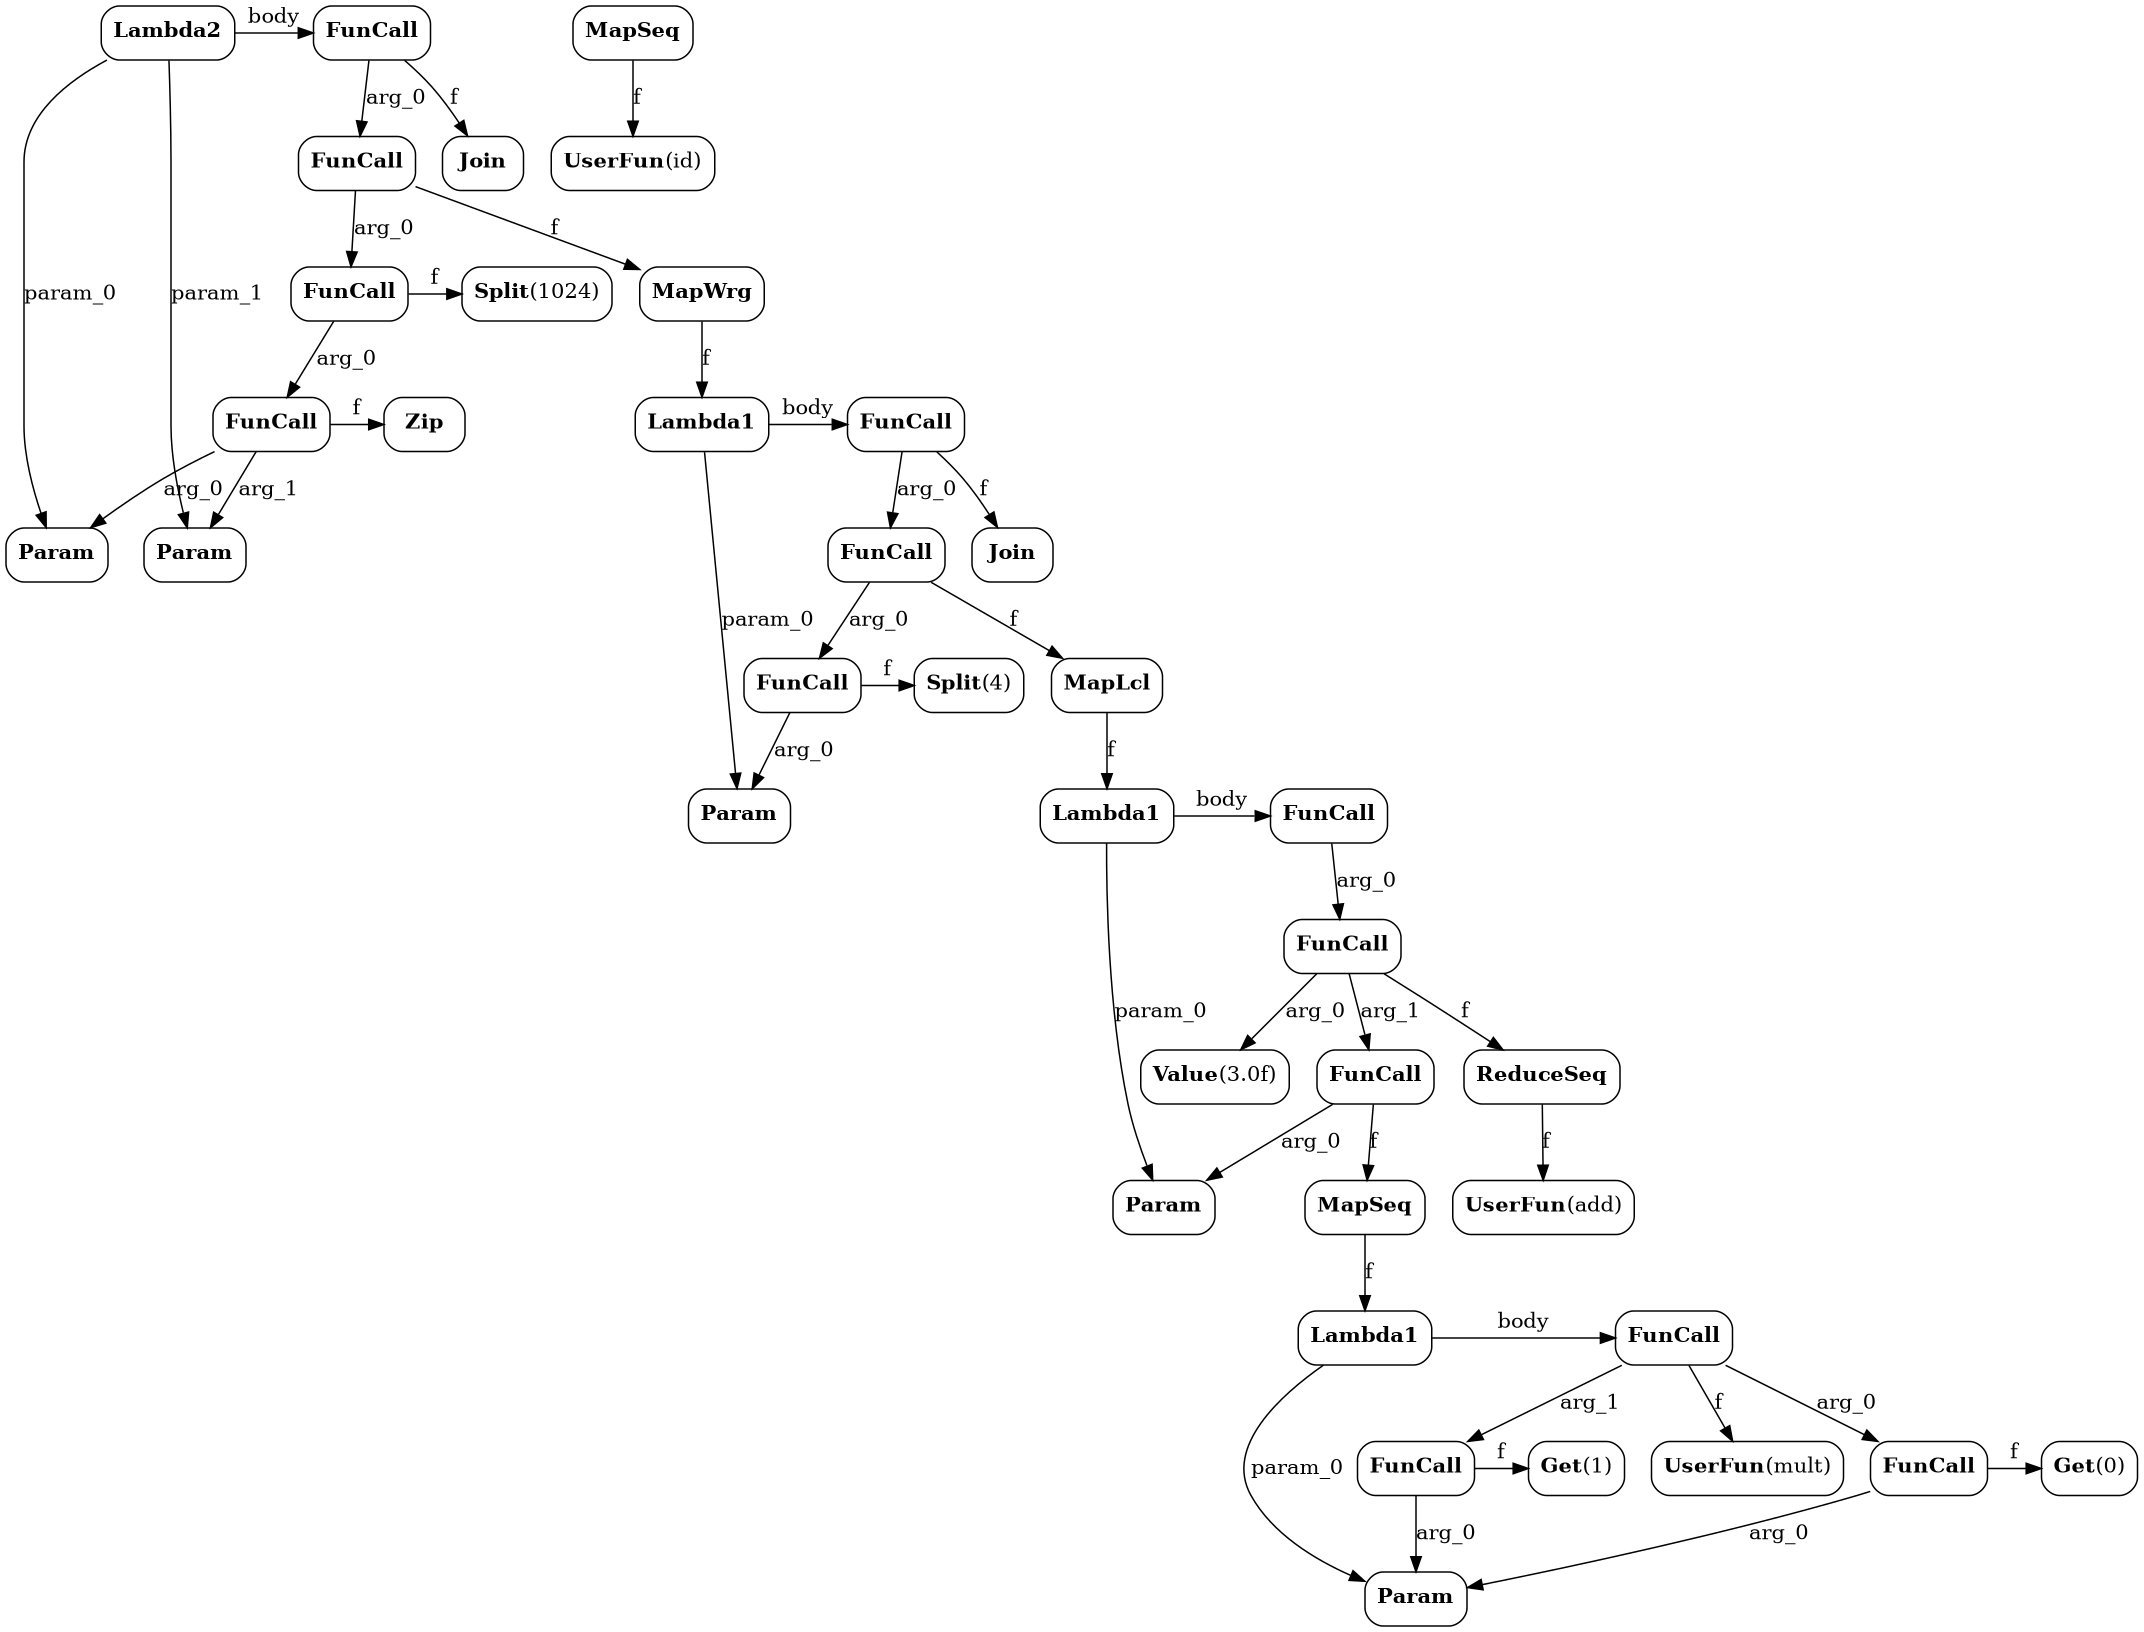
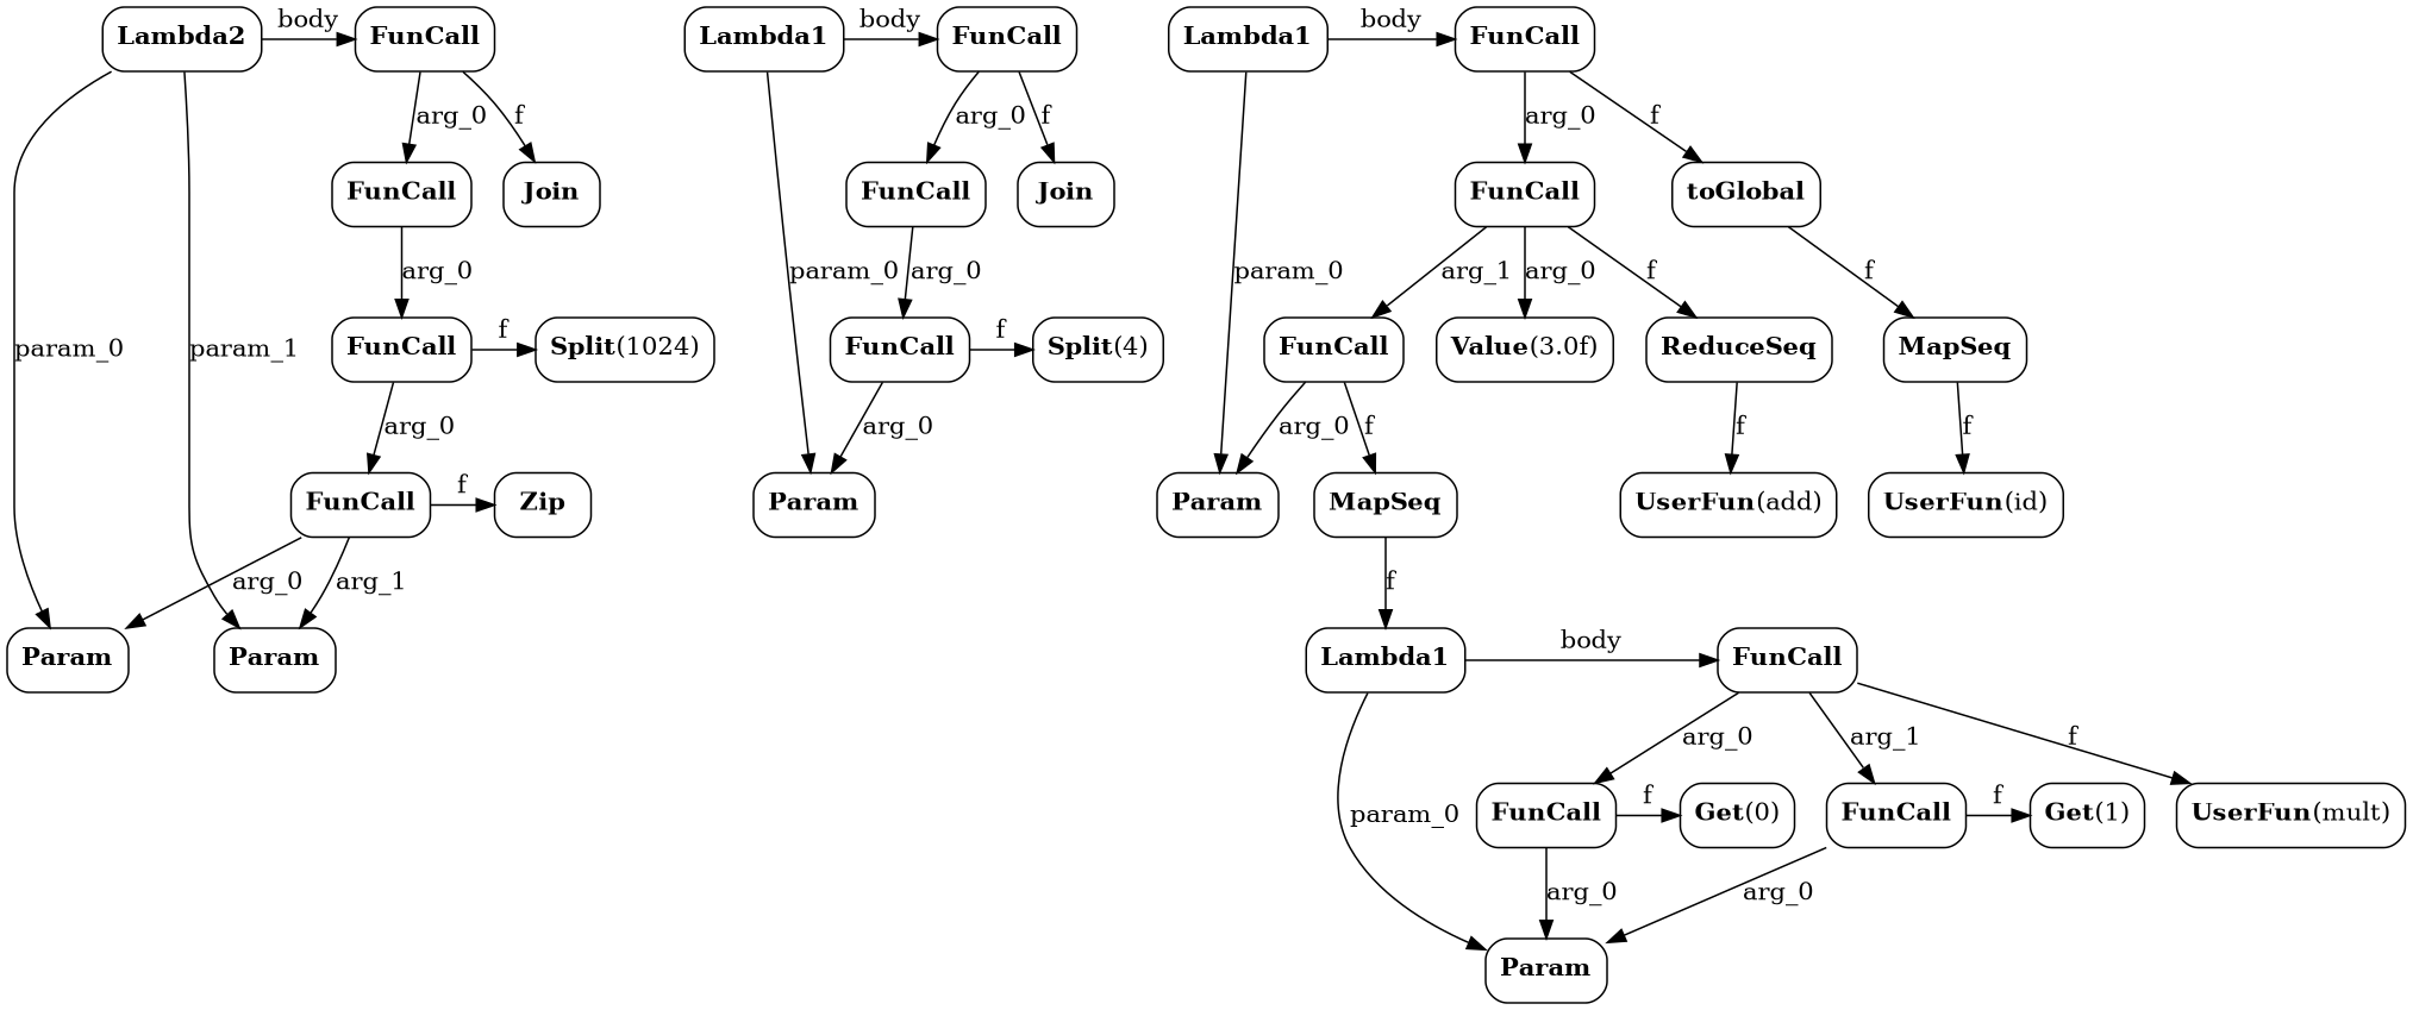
  digraph {
    node [shape=box style=rounded]
    n1 [label=<<b>Lambda2</b>>]
    n2 [label=<<b>FunCall</b>>]
    n3 [label=<<b>FunCall</b>>]
    n4 [label=<<b>Split</b>(1024)>]
    n5 [label=<<b>FunCall</b>>]
    n6 [label=<<b>Zip</b>>]
    n7 [label=<<b>Lambda1</b>>]
    n8 [label=<<b>FunCall</b>>]
    n9 [label=<<b>FunCall</b>>]
    n10 [label=<<b>Split</b>(4)>]
    n11 [label=<<b>Lambda1</b>>]
    n12 [label=<<b>FunCall</b>>]
    n13 [label=<<b>Lambda1</b>>]
    n14 [label=<<b>FunCall</b>>]
    n15 [label=<<b>FunCall</b>>]
    n16 [label=<<b>Get</b>(0)>]
    n17 [label=<<b>FunCall</b>>]
    n18 [label=<<b>Get</b>(1)>]
    n19 [label=<<b>Param</b>>]
    n20 [label=<<b>Param</b>>]
    n21 [label=<<b>FunCall</b>>]
    n22 [label=<<b>Join</b>>]
    n23 [label=<<b>Param</b>>]
    n24 [label=<<b>FunCall</b>>]
    n25 [label=<<b>Join</b>>]
    n26 [label=<<b>Param</b>>]
    n27 [label=<<b>FunCall</b>>]
+   n28 [label=<<b>toGlobal</b>>]
    n29 [label=<<b>Param</b>>]
    n30 [label=<<b>UserFun</b>(mult)>]
-   n31 [label=<<b>MapWrg</b>>]
-   n32 [label=<<b>MapLcl</b>>]
    n33 [label=<<b>Value</b>(3.0f)<BR/>>]
    n34 [label=<<b>FunCall</b>>]
    n35 [label=<<b>ReduceSeq</b>>]
    n36 [label=<<b>MapSeq</b>>]
    n37 [label=<<b>MapSeq</b>>]
    n38 [label=<<b>UserFun</b>(add)>]
    n39 [label=<<b>UserFun</b>(id)>]
    subgraph sub_1 {
      rank=same
      n1
      n2
    }
    subgraph sub_2 {
      rank=same
      n3
      n4
    }
    subgraph sub_3 {
      rank=same
      n5
      n6
    }
    subgraph sub_4 {
      rank=same
      n7
      n8
    }
    subgraph sub_5 {
      rank=same
      n9
      n10
    }
    subgraph sub_6 {
      rank=same
      n11
      n12
    }
    subgraph sub_7 {
      rank=same
      n13
      n14
    }
    subgraph sub_8 {
      rank=same
      n15
      n16
    }
    subgraph sub_9 {
      rank=same
      n17
      n18
    }
    n1 -> n2 [label=body]
    n1 -> n19 [label=param_0]
    n1 -> n20 [label=param_1]
    n2 -> n21 [label=arg_0]
    n2 -> n22 [label=f]
    n3 -> n4 [label=f]
    n3 -> n5 [label=arg_0]
    n5 -> n6 [label=f]
    n5 -> n19 [label=arg_0]
    n5 -> n20 [label=arg_1]
    n7 -> n8 [label=body]
    n7 -> n23 [label=param_0]
    n8 -> n24 [label=arg_0]
    n8 -> n25 [label=f]
    n9 -> n10 [label=f]
    n9 -> n23 [label=arg_0]
    n11 -> n12 [label=body]
    n11 -> n26 [label=param_0]
    n12 -> n27 [label=arg_0]
+   n12 -> n28 [label=f]
    n13 -> n14 [label=body]
    n13 -> n29 [label=param_0]
    n14 -> n15 [label=arg_0]
    n14 -> n17 [label=arg_1]
    n14 -> n30 [label=f]
    n15 -> n16 [label=f]
    n15 -> n29 [label=arg_0]
    n17 -> n18 [label=f]
    n17 -> n29 [label=arg_0]
    n21 -> n3 [label=arg_0]
-   n21 -> n31 [label=f]
    n24 -> n9 [label=arg_0]
-   n24 -> n32 [label=f]
    n27 -> n33 [label=arg_0]
    n27 -> n34 [label=arg_1]
    n27 -> n35 [label=f]
-   n31 -> n7 [label=f]
-   n32 -> n11 [label=f]
+   n28 -> n36 [label=f]
    n34 -> n26 [label=arg_0]
    n34 -> n37 [label=f]
    n35 -> n38 [label=f]
    n36 -> n39 [label=f]
    n37 -> n13 [label=f]
  }
